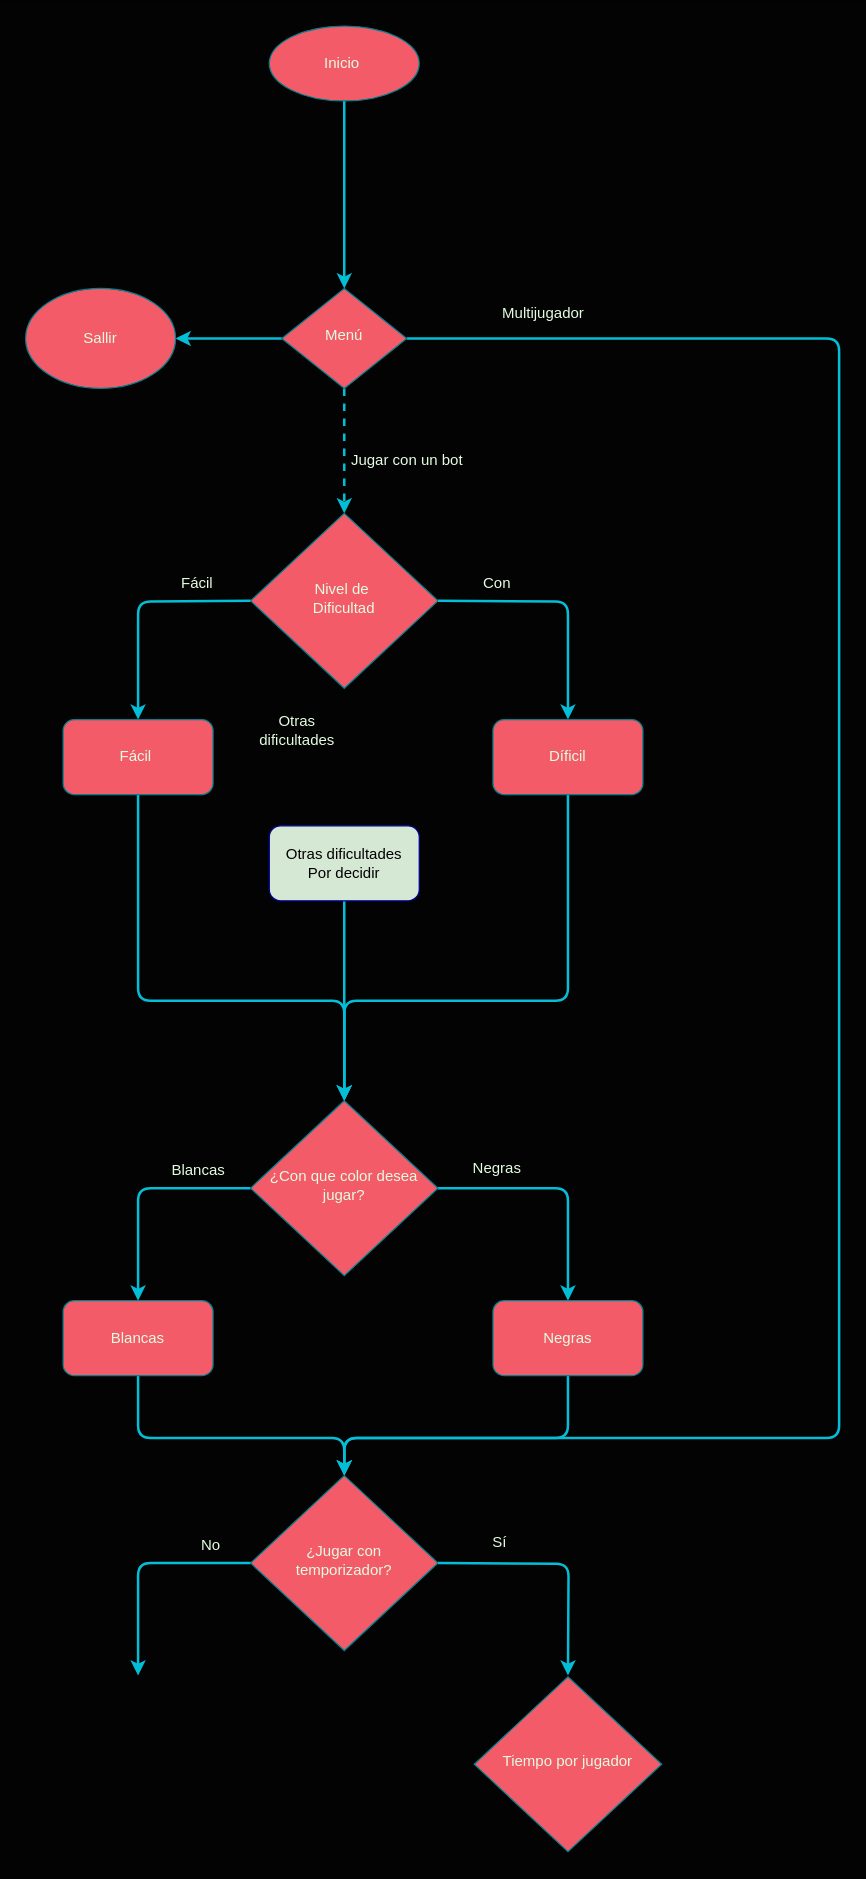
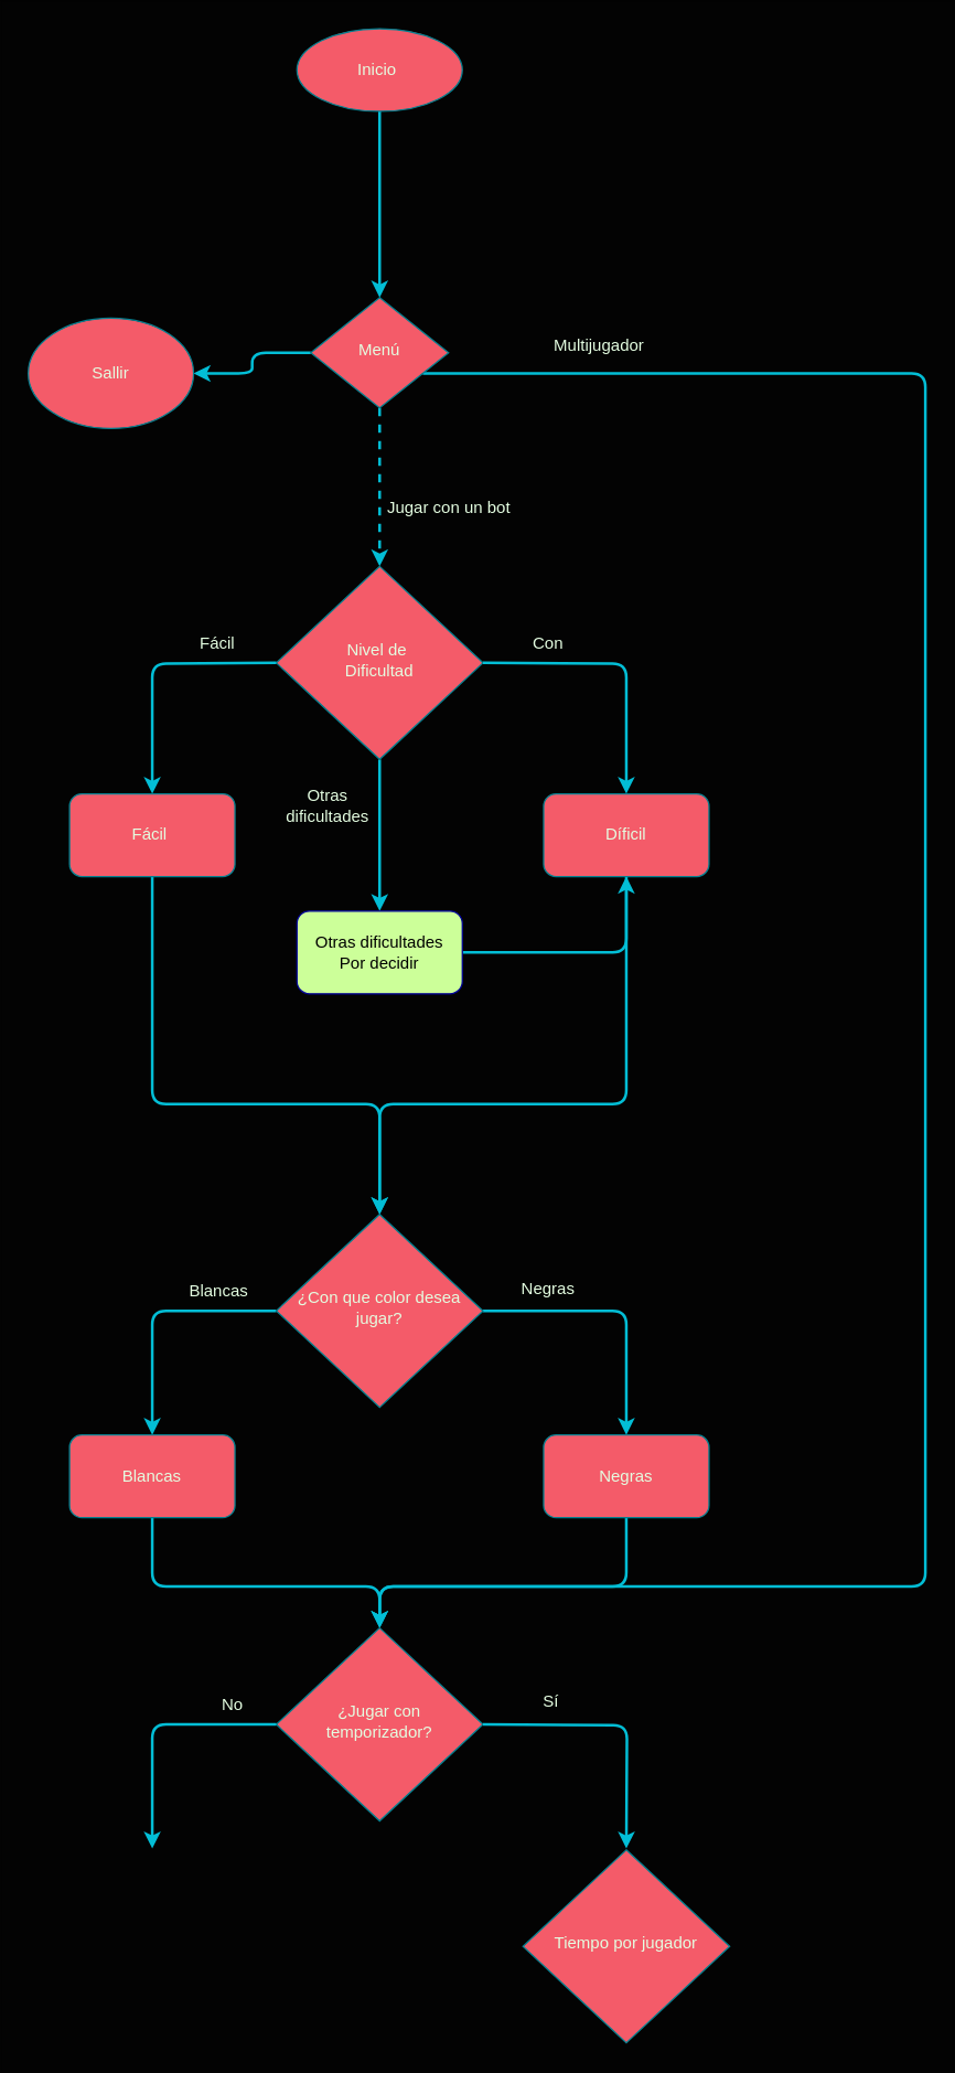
  <mxCell id="0" />
  <mxCell id="1" parent="0" />
  <mxCell id="2" value="" style="edgeStyle=orthogonalEdgeStyle;curved=0;rounded=1;sketch=0;orthogonalLoop=1;jettySize=auto;html=1;fillColor=#F45B69;fontColor=#E4FDE1;strokeColor=#03BED6;strokeWidth=2;" parent="1" source="5" target="12" edge="1"><mxGeometry relative="1" as="geometry" /></mxCell>
  <mxCell id="3" style="edgeStyle=orthogonalEdgeStyle;curved=0;rounded=1;sketch=0;orthogonalLoop=1;jettySize=auto;html=1;entryX=0.5;entryY=0;entryDx=0;entryDy=0;fillColor=#F45B69;fontColor=#E4FDE1;strokeColor=#03BED6;strokeWidth=2;dashed=1;" parent="1" source="5" target="20" edge="1"><mxGeometry relative="1" as="geometry" /></mxCell>
  <mxCell id="4" style="edgeStyle=orthogonalEdgeStyle;rounded=1;orthogonalLoop=1;jettySize=auto;html=1;entryX=0.5;entryY=0;entryDx=0;entryDy=0;strokeColor=#03BED6;strokeWidth=2;" edge="1" parent="1" source="5" target="28"><mxGeometry relative="1" as="geometry"><Array as="points"><mxPoint x="671" y="270" /><mxPoint x="671" y="1150" /><mxPoint x="275" y="1150" /></Array></mxGeometry></mxCell>
- <mxCell id="5" value="&lt;font style=&quot;vertical-align: inherit&quot;&gt;&lt;font style=&quot;vertical-align: inherit&quot;&gt;Menú&lt;/font&gt;&lt;/font&gt;" style="rhombus;whiteSpace=wrap;html=1;shadow=0;fontFamily=Helvetica;fontSize=12;align=center;strokeWidth=1;spacing=6;spacingTop=-4;fillColor=#F45B69;strokeColor=#028090;fontColor=#E4FDE1;" parent="1" vertex="1"><mxGeometry x="225" y="230" width="100" height="80" as="geometry" /></mxCell>
+ <mxCell id="5" value="&lt;font style=&quot;vertical-align: inherit&quot;&gt;&lt;font style=&quot;vertical-align: inherit&quot;&gt;Menú&lt;/font&gt;&lt;/font&gt;" style="rhombus;whiteSpace=wrap;html=1;shadow=0;fontFamily=Helvetica;fontSize=12;align=center;strokeWidth=1;spacing=6;spacingTop=-4;fillColor=#F45B69;strokeColor=#028090;fontColor=#E4FDE1;" parent="1" vertex="1"><mxGeometry x="225" y="215" width="100" height="80" as="geometry" /></mxCell>
  <mxCell id="6" style="edgeStyle=orthogonalEdgeStyle;curved=0;rounded=1;sketch=0;orthogonalLoop=1;jettySize=auto;html=1;fillColor=#F45B69;fontColor=#E4FDE1;exitX=0.5;exitY=1;exitDx=0;exitDy=0;entryX=0.5;entryY=0;entryDx=0;entryDy=0;strokeColor=#03BED6;strokeWidth=2;" parent="1" source="22" target="9" edge="1"><mxGeometry relative="1" as="geometry"><Array as="points"><mxPoint x="110" y="800" /></Array></mxGeometry></mxCell>
  <mxCell id="7" style="edgeStyle=orthogonalEdgeStyle;rounded=1;orthogonalLoop=1;jettySize=auto;html=1;entryX=0.5;entryY=0;entryDx=0;entryDy=0;strokeColor=#03BED6;strokeWidth=2;" edge="1" parent="1" source="9" target="17"><mxGeometry relative="1" as="geometry" /></mxCell>
  <mxCell id="8" style="rounded=1;orthogonalLoop=1;jettySize=auto;html=1;strokeColor=#03BED6;strokeWidth=2;edgeStyle=orthogonalEdgeStyle;" edge="1" parent="1" source="9" target="15"><mxGeometry relative="1" as="geometry" /></mxCell>
  <mxCell id="9" value="¿Con que color desea jugar?" style="rhombus;whiteSpace=wrap;html=1;shadow=0;fontFamily=Helvetica;fontSize=12;align=center;strokeWidth=1;spacing=6;spacingTop=-4;fillColor=#F45B69;strokeColor=#028090;fontColor=#E4FDE1;" parent="1" vertex="1"><mxGeometry x="200" y="880" width="150" height="140" as="geometry" /></mxCell>
  <mxCell id="10" style="edgeStyle=orthogonalEdgeStyle;curved=0;rounded=1;sketch=0;orthogonalLoop=1;jettySize=auto;html=1;entryX=0.5;entryY=0;entryDx=0;entryDy=0;fillColor=#F45B69;fontColor=#E4FDE1;strokeColor=#03BED6;strokeWidth=2;" parent="1" source="11" target="5" edge="1"><mxGeometry relative="1" as="geometry" /></mxCell>
  <mxCell id="11" value="&lt;font style=&quot;vertical-align: inherit&quot;&gt;&lt;font style=&quot;vertical-align: inherit&quot;&gt;Inicio&amp;nbsp;&lt;/font&gt;&lt;/font&gt;" style="ellipse;whiteSpace=wrap;html=1;fillColor=#F45B69;strokeColor=#028090;fontColor=#E4FDE1;" parent="1" vertex="1"><mxGeometry x="215" y="20" width="120" height="60" as="geometry" /></mxCell>
  <mxCell id="12" value="&lt;font style=&quot;vertical-align: inherit&quot;&gt;&lt;font style=&quot;vertical-align: inherit&quot;&gt;Sallir&lt;/font&gt;&lt;/font&gt;" style="ellipse;whiteSpace=wrap;html=1;fillColor=#F45B69;strokeColor=#028090;fontColor=#E4FDE1;" parent="1" vertex="1"><mxGeometry x="20" y="230" width="120" height="80" as="geometry" /></mxCell>
  <mxCell id="13" value="&lt;font style=&quot;vertical-align: inherit&quot;&gt;&lt;font style=&quot;vertical-align: inherit&quot;&gt;Jugar con un bot&lt;br&gt;&lt;br&gt;&lt;/font&gt;&lt;/font&gt;" style="text;html=1;align=center;verticalAlign=middle;resizable=0;points=[];autosize=1;fontColor=#E4FDE1;" parent="1" vertex="1"><mxGeometry x="270" y="360" width="110" height="30" as="geometry" /></mxCell>
  <mxCell id="14" style="edgeStyle=orthogonalEdgeStyle;rounded=1;orthogonalLoop=1;jettySize=auto;html=1;entryX=0.5;entryY=0;entryDx=0;entryDy=0;strokeColor=#03BED6;strokeWidth=2;" edge="1" parent="1" source="15" target="28"><mxGeometry relative="1" as="geometry"><Array as="points"><mxPoint x="110" y="1150" /><mxPoint x="275" y="1150" /></Array></mxGeometry></mxCell>
  <mxCell id="15" value="Blancas" style="rounded=1;whiteSpace=wrap;html=1;fillColor=#F45B69;strokeColor=#028090;fontColor=#E4FDE1;" parent="1" vertex="1"><mxGeometry x="50" y="1040" width="120" height="60" as="geometry" /></mxCell>
  <mxCell id="16" style="edgeStyle=orthogonalEdgeStyle;rounded=1;orthogonalLoop=1;jettySize=auto;html=1;entryX=0.5;entryY=0;entryDx=0;entryDy=0;strokeColor=#03BED6;strokeWidth=2;" edge="1" parent="1" source="17" target="28"><mxGeometry relative="1" as="geometry"><Array as="points"><mxPoint x="454" y="1150" /><mxPoint x="275" y="1150" /></Array></mxGeometry></mxCell>
  <mxCell id="17" value="Negras" style="rounded=1;whiteSpace=wrap;html=1;fillColor=#F45B69;strokeColor=#028090;fontColor=#E4FDE1;" parent="1" vertex="1"><mxGeometry x="394" y="1040" width="120" height="60" as="geometry" /></mxCell>
  <mxCell id="18" value="Multijugador" style="text;html=1;align=center;verticalAlign=middle;resizable=0;points=[];autosize=1;fontColor=#E4FDE1;" parent="1" vertex="1"><mxGeometry x="394" y="240" width="80" height="20" as="geometry" /></mxCell>
+ <mxCell id="19" style="edgeStyle=orthogonalEdgeStyle;curved=0;rounded=1;sketch=0;orthogonalLoop=1;jettySize=auto;html=1;fillColor=#F45B69;fontColor=#E4FDE1;entryX=0.5;entryY=0;entryDx=0;entryDy=0;strokeColor=#03BED6;strokeWidth=2;" parent="1" source="20" target="27" edge="1"><mxGeometry relative="1" as="geometry"><mxPoint x="275" y="650" as="targetPoint" /></mxGeometry></mxCell>
  <mxCell id="20" value="Nivel de&amp;nbsp;&lt;br&gt;Dificultad" style="rhombus;whiteSpace=wrap;html=1;shadow=0;fontFamily=Helvetica;fontSize=12;align=center;strokeWidth=1;spacing=6;spacingTop=-4;fillColor=#F45B69;strokeColor=#028090;fontColor=#E4FDE1;" parent="1" vertex="1"><mxGeometry x="200" y="410" width="150" height="140" as="geometry" /></mxCell>
  <mxCell id="21" style="edgeStyle=orthogonalEdgeStyle;curved=0;rounded=1;sketch=0;orthogonalLoop=1;jettySize=auto;html=1;entryX=0.5;entryY=0;entryDx=0;entryDy=0;fillColor=#F45B69;fontColor=#E4FDE1;strokeColor=#03BED6;strokeWidth=2;" parent="1" target="22" edge="1"><mxGeometry relative="1" as="geometry"><mxPoint x="200" y="480" as="sourcePoint" /></mxGeometry></mxCell>
  <mxCell id="22" value="Fácil&amp;nbsp;" style="rounded=1;whiteSpace=wrap;html=1;fillColor=#F45B69;strokeColor=#028090;fontColor=#E4FDE1;" parent="1" vertex="1"><mxGeometry x="50" y="575" width="120" height="60" as="geometry" /></mxCell>
  <mxCell id="23" style="edgeStyle=orthogonalEdgeStyle;curved=0;rounded=1;sketch=0;orthogonalLoop=1;jettySize=auto;html=1;entryX=0.5;entryY=0;entryDx=0;entryDy=0;fillColor=#F45B69;fontColor=#E4FDE1;strokeColor=#03BED6;strokeWidth=2;" parent="1" target="25" edge="1"><mxGeometry relative="1" as="geometry"><mxPoint x="350" y="480" as="sourcePoint" /></mxGeometry></mxCell>
  <mxCell id="24" style="edgeStyle=orthogonalEdgeStyle;curved=0;rounded=1;sketch=0;orthogonalLoop=1;jettySize=auto;html=1;entryX=0.5;entryY=0;entryDx=0;entryDy=0;fillColor=#F45B69;fontColor=#E4FDE1;strokeColor=#03BED6;strokeWidth=2;" parent="1" source="25" target="9" edge="1"><mxGeometry relative="1" as="geometry"><Array as="points"><mxPoint x="454" y="800" /></Array></mxGeometry></mxCell>
  <mxCell id="25" value="Díficil" style="rounded=1;whiteSpace=wrap;html=1;fillColor=#F45B69;strokeColor=#028090;fontColor=#E4FDE1;" parent="1" vertex="1"><mxGeometry x="394" y="575" width="120" height="60" as="geometry" /></mxCell>
- <mxCell id="26" style="edgeStyle=orthogonalEdgeStyle;curved=0;rounded=1;sketch=0;orthogonalLoop=1;jettySize=auto;html=1;entryX=0.5;entryY=0;entryDx=0;entryDy=0;fillColor=#F45B69;fontColor=#E4FDE1;strokeColor=#03BED6;strokeWidth=2;" parent="1" source="27" target="9" edge="1"><mxGeometry relative="1" as="geometry" /></mxCell>
- <mxCell id="27" value="Otras dificultades&lt;br&gt;Por decidir" style="rounded=1;whiteSpace=wrap;html=1;strokeColor=#000099;fillColor=#d5e8d4;" parent="1" vertex="1"><mxGeometry x="215" y="660" width="120" height="60" as="geometry" /></mxCell>
+ <mxCell id="26" style="edgeStyle=orthogonalEdgeStyle;curved=0;rounded=1;sketch=0;orthogonalLoop=1;jettySize=auto;html=1;fillColor=#F45B69;fontColor=#E4FDE1;strokeColor=#03BED6;strokeWidth=2;" parent="1" source="27" target="25" edge="1"><mxGeometry relative="1" as="geometry" /></mxCell>
+ <mxCell id="27" value="Otras dificultades&lt;br&gt;Por decidir" style="rounded=1;whiteSpace=wrap;html=1;strokeColor=#000099;fillColor=#CCFF99;" parent="1" vertex="1"><mxGeometry x="215" y="660" width="120" height="60" as="geometry" /></mxCell>
  <mxCell id="28" value="¿Jugar con temporizador?" style="rhombus;whiteSpace=wrap;html=1;shadow=0;fontFamily=Helvetica;fontSize=12;align=center;strokeWidth=1;spacing=6;spacingTop=-4;fillColor=#F45B69;strokeColor=#028090;fontColor=#E4FDE1;" vertex="1" parent="1"><mxGeometry x="200" y="1180" width="150" height="140" as="geometry" /></mxCell>
  <mxCell id="29" style="edgeStyle=orthogonalEdgeStyle;rounded=1;orthogonalLoop=1;jettySize=auto;html=1;entryX=0.5;entryY=0;entryDx=0;entryDy=0;strokeColor=#03BED6;strokeWidth=2;" edge="1" parent="1"><mxGeometry relative="1" as="geometry"><mxPoint x="350" y="1250" as="sourcePoint" /><mxPoint x="454" y="1340" as="targetPoint" /></mxGeometry></mxCell>
  <mxCell id="30" style="rounded=1;orthogonalLoop=1;jettySize=auto;html=1;strokeColor=#03BED6;strokeWidth=2;edgeStyle=orthogonalEdgeStyle;" edge="1" parent="1"><mxGeometry relative="1" as="geometry"><mxPoint x="200" y="1250" as="sourcePoint" /><mxPoint x="110" y="1340" as="targetPoint" /><Array as="points"><mxPoint x="110" y="1250" /></Array></mxGeometry></mxCell>
  <mxCell id="31" value="&lt;font style=&quot;vertical-align: inherit&quot;&gt;&lt;font style=&quot;vertical-align: inherit&quot;&gt;Con&lt;br&gt;&lt;/font&gt;&lt;/font&gt;" style="text;html=1;align=center;verticalAlign=middle;resizable=0;points=[];autosize=1;fontColor=#E4FDE1;" vertex="1" parent="1"><mxGeometry x="377" y="457" width="39" height="18" as="geometry" /></mxCell>
  <mxCell id="32" value="&lt;font style=&quot;vertical-align: inherit&quot;&gt;&lt;font style=&quot;vertical-align: inherit&quot;&gt;Fácil&lt;br&gt;&lt;/font&gt;&lt;/font&gt;" style="text;html=1;align=center;verticalAlign=middle;resizable=0;points=[];autosize=1;fontColor=#E4FDE1;" vertex="1" parent="1"><mxGeometry x="139" y="457" width="35" height="18" as="geometry" /></mxCell>
  <mxCell id="33" value="&lt;font style=&quot;vertical-align: inherit&quot;&gt;&lt;font style=&quot;vertical-align: inherit&quot;&gt;Otras&lt;br&gt;dificultades&lt;br&gt;&lt;/font&gt;&lt;/font&gt;" style="text;html=1;align=center;verticalAlign=middle;resizable=0;points=[];autosize=1;fontColor=#E4FDE1;" vertex="1" parent="1"><mxGeometry x="202" y="568" width="70" height="32" as="geometry" /></mxCell>
  <mxCell id="34" value="&lt;font style=&quot;vertical-align: inherit&quot;&gt;&lt;font style=&quot;vertical-align: inherit&quot;&gt;Negras&lt;br&gt;&lt;/font&gt;&lt;/font&gt;" style="text;html=1;align=center;verticalAlign=middle;resizable=0;points=[];autosize=1;fontColor=#E4FDE1;" vertex="1" parent="1"><mxGeometry x="372" y="925" width="49" height="18" as="geometry" /></mxCell>
  <mxCell id="35" value="&lt;font style=&quot;vertical-align: inherit&quot;&gt;&lt;font style=&quot;vertical-align: inherit&quot;&gt;Blancas&lt;br&gt;&lt;/font&gt;&lt;/font&gt;" style="text;html=1;align=center;verticalAlign=middle;resizable=0;points=[];autosize=1;fontColor=#E4FDE1;" vertex="1" parent="1"><mxGeometry x="131" y="927" width="53" height="18" as="geometry" /></mxCell>
  <mxCell id="36" value="&lt;font style=&quot;vertical-align: inherit&quot;&gt;&lt;font style=&quot;vertical-align: inherit&quot;&gt;No&lt;br&gt;&lt;/font&gt;&lt;/font&gt;" style="text;html=1;align=center;verticalAlign=middle;resizable=0;points=[];autosize=1;fontColor=#E4FDE1;" vertex="1" parent="1"><mxGeometry x="155" y="1227" width="25" height="18" as="geometry" /></mxCell>
  <mxCell id="37" value="&lt;font style=&quot;vertical-align: inherit&quot;&gt;&lt;font style=&quot;vertical-align: inherit&quot;&gt;Sí&lt;br&gt;&lt;/font&gt;&lt;/font&gt;" style="text;html=1;align=center;verticalAlign=middle;resizable=0;points=[];autosize=1;fontColor=#E4FDE1;" vertex="1" parent="1"><mxGeometry x="388" y="1225" width="21" height="18" as="geometry" /></mxCell>
  <mxCell id="38" value="Tiempo por jugador" style="rhombus;whiteSpace=wrap;html=1;shadow=0;fontFamily=Helvetica;fontSize=12;align=center;strokeWidth=1;spacing=6;spacingTop=-4;fillColor=#F45B69;strokeColor=#028090;fontColor=#E4FDE1;" vertex="1" parent="1"><mxGeometry x="379" y="1341" width="150" height="140" as="geometry" /></mxCell>
